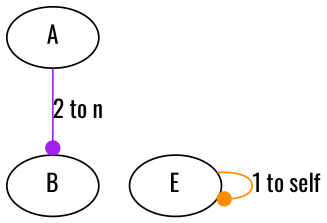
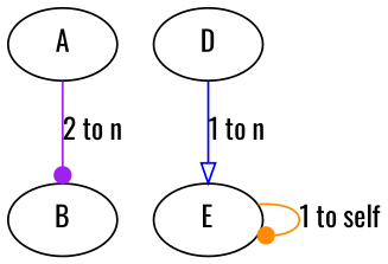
  digraph {
    fontname=Oswald
    node [fontname=Oswald func=copy instances=1]
    edge [arrowhead=dot fontname=Oswald]
    n1 [label=A]
    n2 [instances=3 label=B]
+   n3 [instances=3 label=D]
    n4 [label=E]
    n1 -> n2 [color=purple label="2 to n"]
+   n3 -> n4 [arrowhead=onormal color=blue label="1 to n"]
    n4 -> n4 [color=darkorange label="1 to self"]
  }
